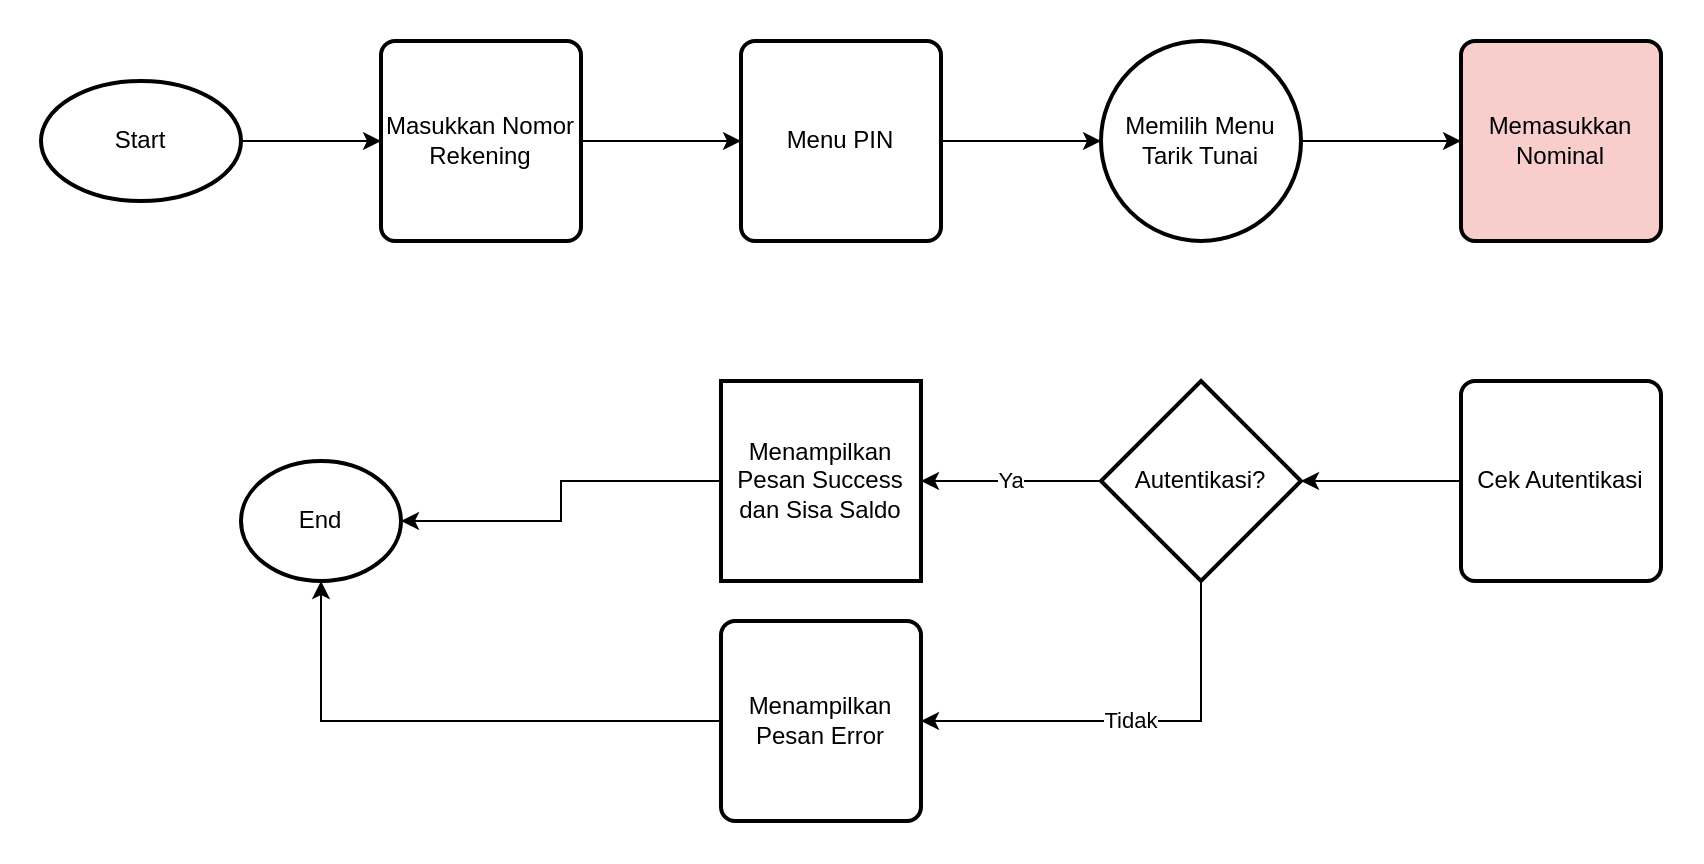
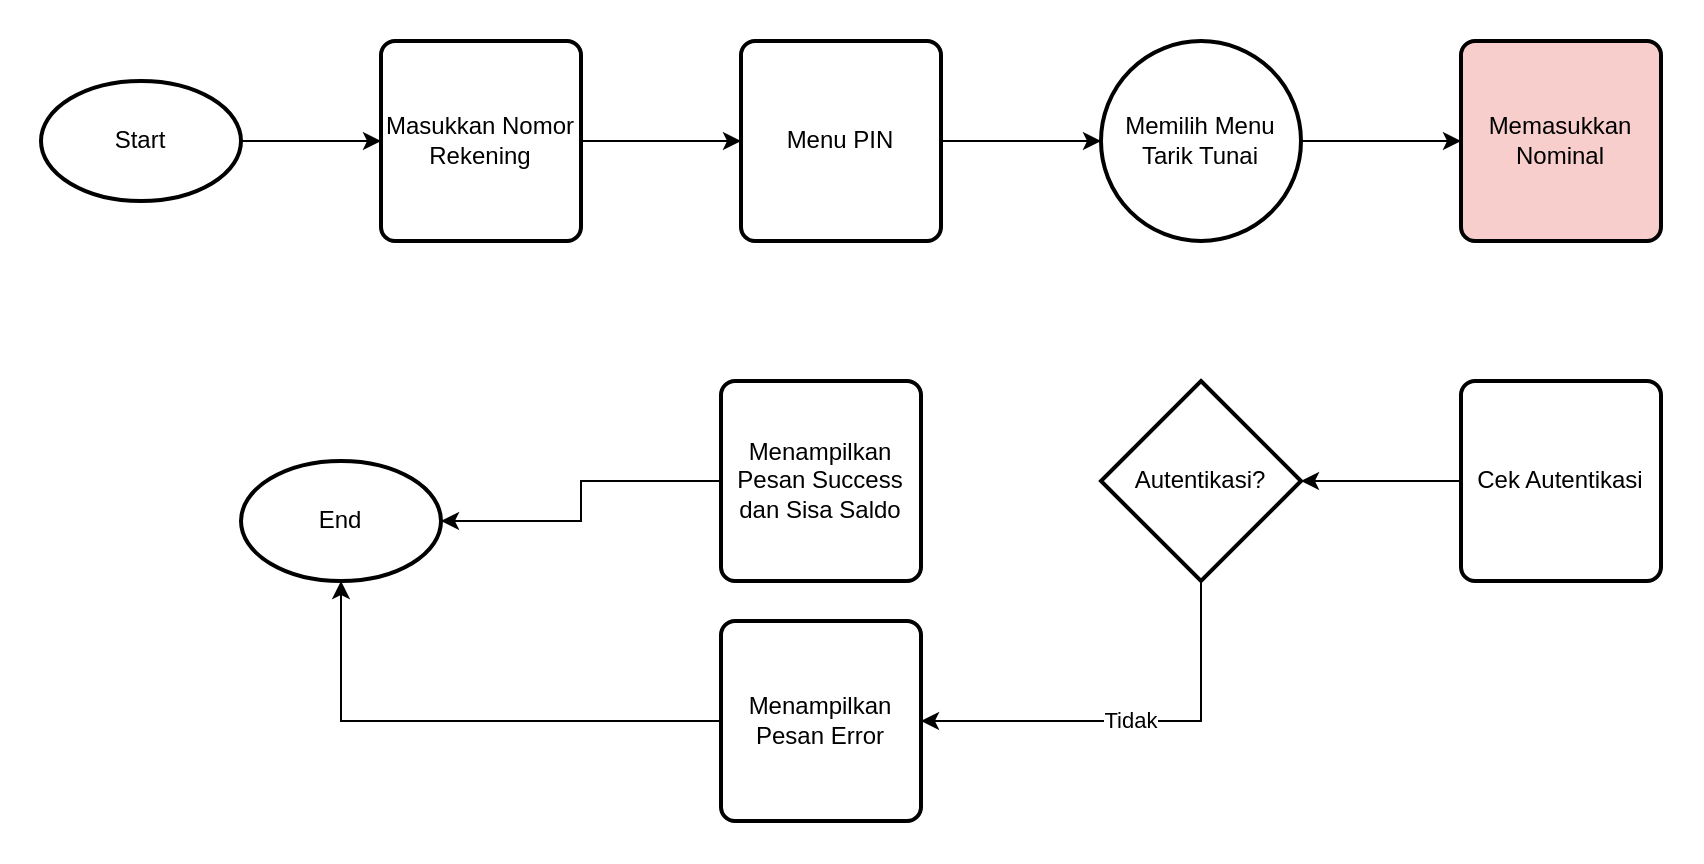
  <mxCell id="0" />
  <mxCell id="1" parent="0" />
  <mxCell id="2" value="" style="edgeStyle=orthogonalEdgeStyle;rounded=0;orthogonalLoop=1;jettySize=auto;html=1;" edge="1" parent="1" source="3" target="6"><mxGeometry relative="1" as="geometry" /></mxCell>
  <mxCell id="3" value="Start" style="strokeWidth=2;html=1;shape=mxgraph.flowchart.start_1;whiteSpace=wrap;" vertex="1" parent="1"><mxGeometry x="20" y="40" width="100" height="60" as="geometry" /></mxCell>
- <mxCell id="4" value="End" style="strokeWidth=2;html=1;shape=mxgraph.flowchart.start_1;whiteSpace=wrap;" vertex="1" parent="1"><mxGeometry x="120" y="230" width="80" height="60" as="geometry" /></mxCell>
+ <mxCell id="4" value="End" style="strokeWidth=2;html=1;shape=mxgraph.flowchart.start_1;whiteSpace=wrap;" vertex="1" parent="1"><mxGeometry x="120" y="230" width="100" height="60" as="geometry" /></mxCell>
  <mxCell id="5" value="" style="edgeStyle=orthogonalEdgeStyle;rounded=0;orthogonalLoop=1;jettySize=auto;html=1;" edge="1" parent="1" source="6" target="8"><mxGeometry relative="1" as="geometry" /></mxCell>
  <mxCell id="6" value="Masukkan Nomor Rekening" style="rounded=1;whiteSpace=wrap;html=1;absoluteArcSize=1;arcSize=14;strokeWidth=2;" vertex="1" parent="1"><mxGeometry x="190" y="20" width="100" height="100" as="geometry" /></mxCell>
  <mxCell id="7" value="" style="edgeStyle=orthogonalEdgeStyle;rounded=0;orthogonalLoop=1;jettySize=auto;html=1;" edge="1" parent="1" source="8" target="10"><mxGeometry relative="1" as="geometry" /></mxCell>
  <mxCell id="8" value="Menu PIN" style="rounded=1;whiteSpace=wrap;html=1;absoluteArcSize=1;arcSize=14;strokeWidth=2;" vertex="1" parent="1"><mxGeometry x="370" y="20" width="100" height="100" as="geometry" /></mxCell>
  <mxCell id="9" value="" style="edgeStyle=orthogonalEdgeStyle;rounded=0;orthogonalLoop=1;jettySize=auto;html=1;" edge="1" parent="1" source="10" target="11"><mxGeometry relative="1" as="geometry" /></mxCell>
  <mxCell id="10" value="Memilih Menu Tarik Tunai" style="ellipse;whiteSpace=wrap;html=1;absoluteArcSize=1;arcSize=14;strokeWidth=2;" vertex="1" parent="1"><mxGeometry x="550" y="20" width="100" height="100" as="geometry" /></mxCell>
  <mxCell id="11" value="Memasukkan Nominal" style="rounded=1;whiteSpace=wrap;html=1;absoluteArcSize=1;arcSize=14;strokeWidth=2;fillColor=#f8cecc;" vertex="1" parent="1"><mxGeometry x="730" y="20" width="100" height="100" as="geometry" /></mxCell>
  <mxCell id="12" style="edgeStyle=orthogonalEdgeStyle;rounded=0;orthogonalLoop=1;jettySize=auto;html=1;entryX=1;entryY=0.5;entryDx=0;entryDy=0;entryPerimeter=0;" edge="1" parent="1" source="13" target="16"><mxGeometry relative="1" as="geometry" /></mxCell>
  <mxCell id="13" value="Cek Autentikasi" style="rounded=1;whiteSpace=wrap;html=1;absoluteArcSize=1;arcSize=14;strokeWidth=2;" vertex="1" parent="1"><mxGeometry x="730" y="190" width="100" height="100" as="geometry" /></mxCell>
- <mxCell id="14" value="Ya&lt;br&gt;" style="edgeStyle=orthogonalEdgeStyle;rounded=0;orthogonalLoop=1;jettySize=auto;html=1;entryX=1;entryY=0.5;entryDx=0;entryDy=0;" edge="1" parent="1" source="16" target="18"><mxGeometry relative="1" as="geometry"><mxPoint x="650" y="250" as="targetPoint" /></mxGeometry></mxCell>
  <mxCell id="15" value="Tidak" style="edgeStyle=orthogonalEdgeStyle;rounded=0;orthogonalLoop=1;jettySize=auto;html=1;entryX=1;entryY=0.5;entryDx=0;entryDy=0;exitX=0.5;exitY=1;exitDx=0;exitDy=0;exitPerimeter=0;" edge="1" parent="1" source="16" target="20"><mxGeometry relative="1" as="geometry"><mxPoint x="780" y="380" as="targetPoint" /><Array as="points"><mxPoint x="600" y="360" /></Array></mxGeometry></mxCell>
  <mxCell id="16" value="Autentikasi?" style="strokeWidth=2;html=1;shape=mxgraph.flowchart.decision;whiteSpace=wrap;" vertex="1" parent="1"><mxGeometry x="550" y="190" width="100" height="100" as="geometry" /></mxCell>
  <mxCell id="17" value="" style="edgeStyle=orthogonalEdgeStyle;rounded=0;orthogonalLoop=1;jettySize=auto;html=1;entryX=1;entryY=0.5;entryDx=0;entryDy=0;entryPerimeter=0;" edge="1" parent="1" source="18" target="4"><mxGeometry relative="1" as="geometry"><mxPoint x="470" y="250" as="targetPoint" /></mxGeometry></mxCell>
- <mxCell id="18" value="Menampilkan Pesan Success dan Sisa Saldo" style="whiteSpace=wrap;html=1;absoluteArcSize=1;arcSize=14;strokeWidth=2;rounded=0;" vertex="1" parent="1"><mxGeometry x="360" y="190" width="100" height="100" as="geometry" /></mxCell>
+ <mxCell id="18" value="Menampilkan Pesan Success dan Sisa Saldo" style="rounded=1;whiteSpace=wrap;html=1;absoluteArcSize=1;arcSize=14;strokeWidth=2;" vertex="1" parent="1"><mxGeometry x="360" y="190" width="100" height="100" as="geometry" /></mxCell>
  <mxCell id="19" style="edgeStyle=orthogonalEdgeStyle;rounded=0;orthogonalLoop=1;jettySize=auto;html=1;exitX=0;exitY=0.5;exitDx=0;exitDy=0;entryX=0.5;entryY=1;entryDx=0;entryDy=0;entryPerimeter=0;" edge="1" parent="1" source="20" target="4"><mxGeometry relative="1" as="geometry" /></mxCell>
  <mxCell id="20" value="Menampilkan Pesan Error" style="rounded=1;whiteSpace=wrap;html=1;absoluteArcSize=1;arcSize=14;strokeWidth=2;" vertex="1" parent="1"><mxGeometry x="360" y="310" width="100" height="100" as="geometry" /></mxCell>
